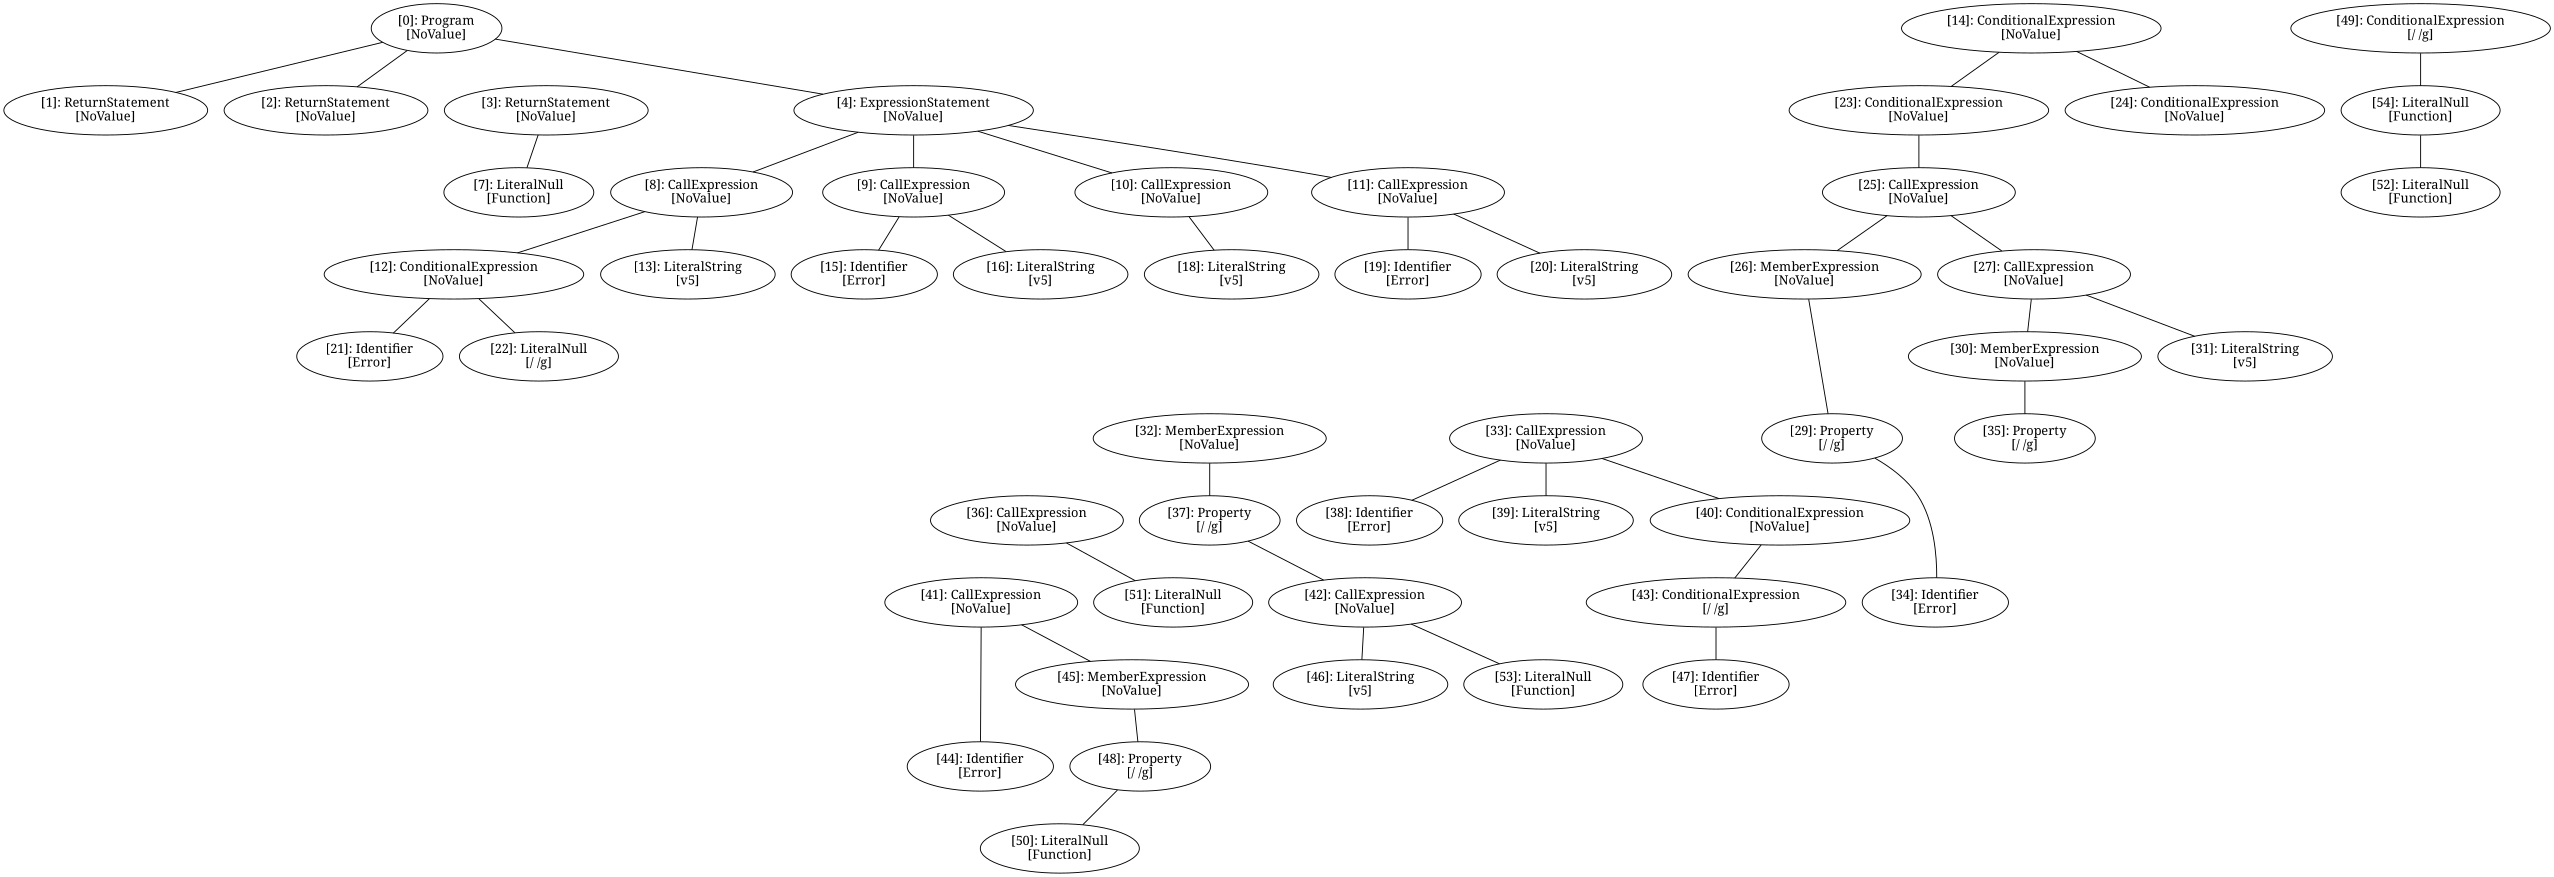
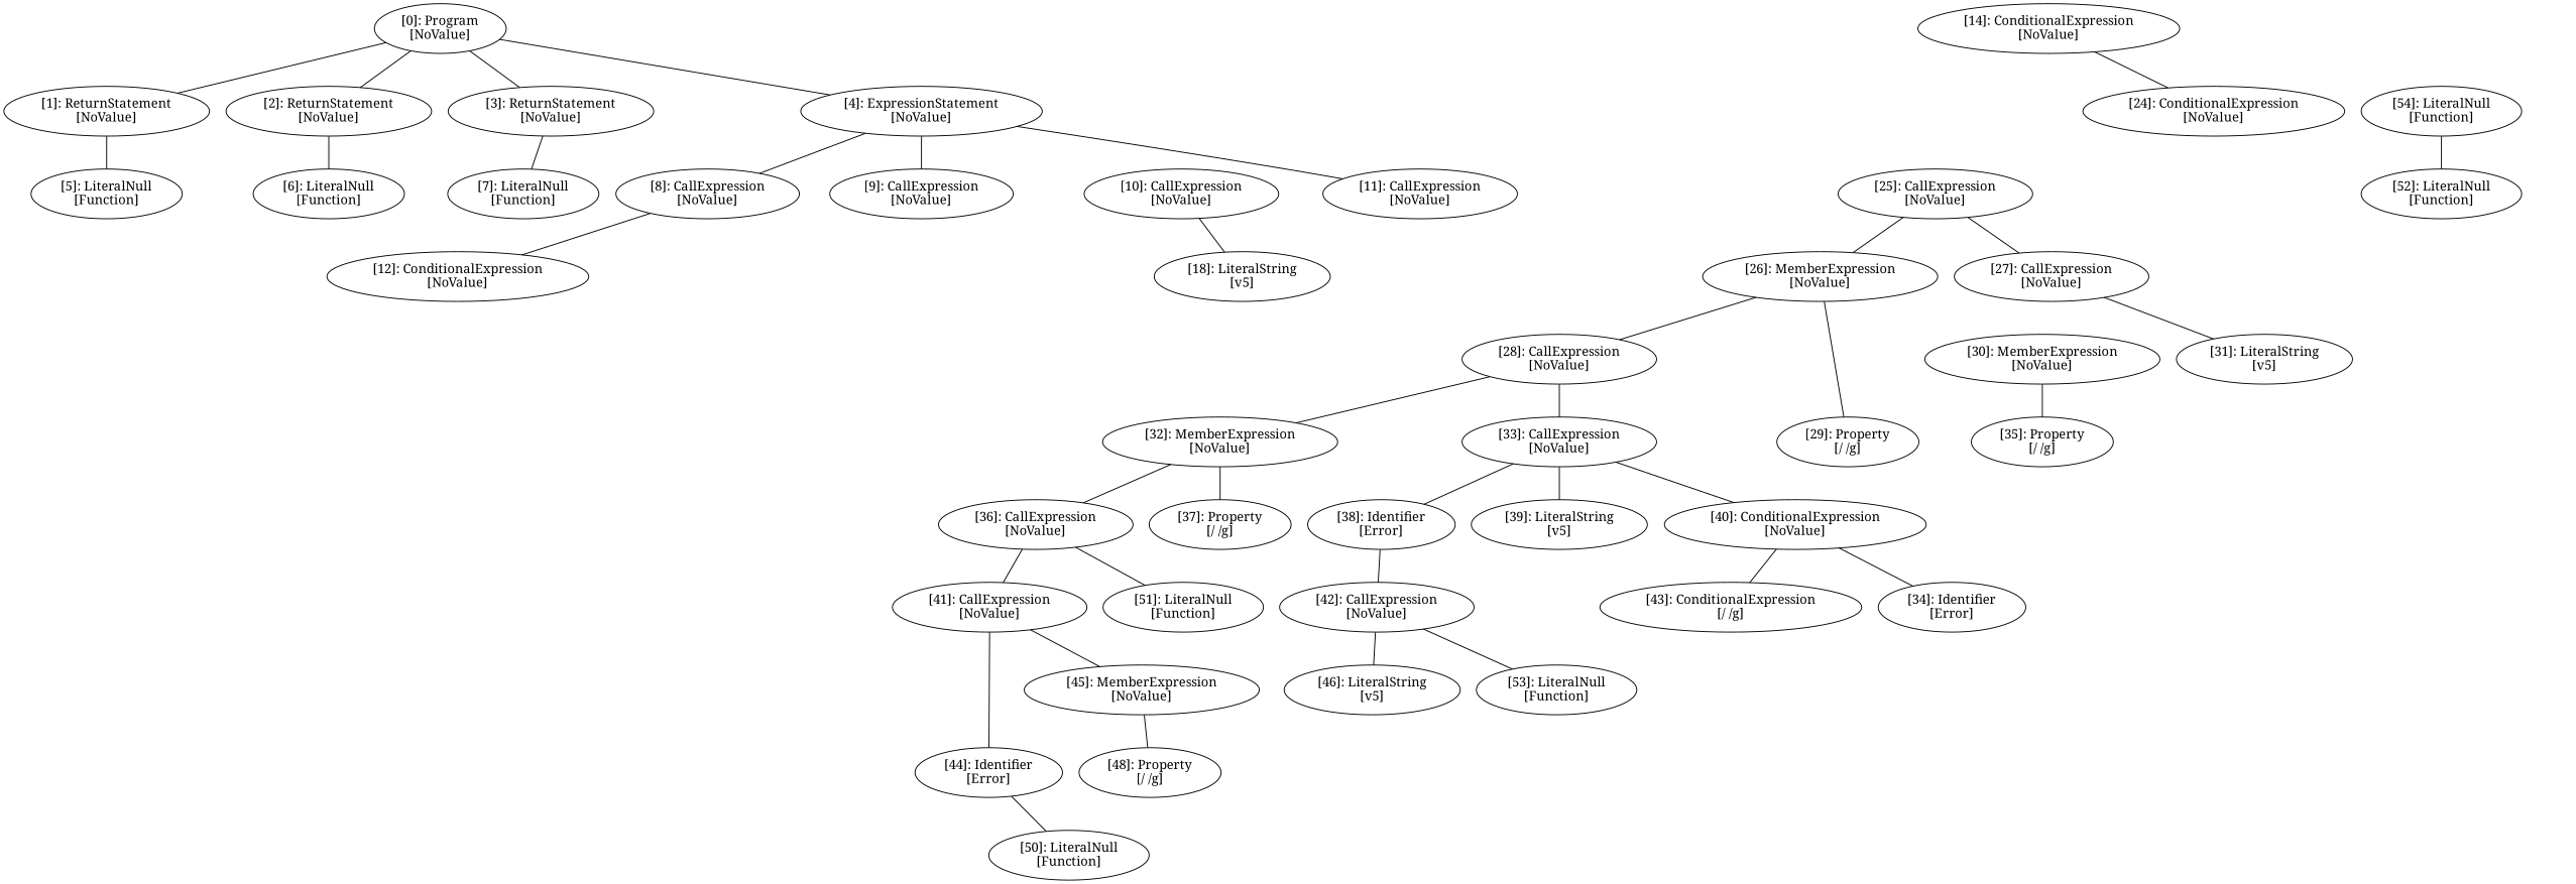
  graph {
    fontname="Noto Serif"
    node [fontname="Noto Serif"]
    edge [fontname="Noto Serif"]
    n1 [label="[0]: Program\n[NoValue]"]
    n2 [label="[1]: ReturnStatement\n[NoValue]"]
    n3 [label="[2]: ReturnStatement\n[NoValue]"]
    n4 [label="[3]: ReturnStatement\n[NoValue]"]
    n5 [label="[4]: ExpressionStatement\n[NoValue]"]
+   n6 [label="[5]: LiteralNull\n[Function]"]
+   n7 [label="[6]: LiteralNull\n[Function]"]
    n8 [label="[7]: LiteralNull\n[Function]"]
    n9 [label="[8]: CallExpression\n[NoValue]"]
    n10 [label="[9]: CallExpression\n[NoValue]"]
    n11 [label="[10]: CallExpression\n[NoValue]"]
    n12 [label="[11]: CallExpression\n[NoValue]"]
    n13 [label="[12]: ConditionalExpression\n[NoValue]"]
-   n14 [label="[13]: LiteralString\n[v5]"]
-   n15 [label="[15]: Identifier\n[Error]"]
-   n16 [label="[16]: LiteralString\n[v5]"]
    n17 [label="[18]: LiteralString\n[v5]"]
-   n18 [label="[19]: Identifier\n[Error]"]
-   n19 [label="[20]: LiteralString\n[v5]"]
-   n20 [label="[21]: Identifier\n[Error]"]
-   n21 [label="[22]: LiteralNull\n[/ /g]"]
    n22 [label="[14]: ConditionalExpression\n[NoValue]"]
-   n23 [label="[23]: ConditionalExpression\n[NoValue]"]
    n24 [label="[24]: ConditionalExpression\n[NoValue]"]
    n25 [label="[25]: CallExpression\n[NoValue]"]
    n26 [label="[26]: MemberExpression\n[NoValue]"]
    n27 [label="[27]: CallExpression\n[NoValue]"]
+   n28 [label="[28]: CallExpression\n[NoValue]"]
    n29 [label="[29]: Property\n[/ /g]"]
    n30 [label="[30]: MemberExpression\n[NoValue]"]
    n31 [label="[31]: LiteralString\n[v5]"]
    n32 [label="[32]: MemberExpression\n[NoValue]"]
    n33 [label="[33]: CallExpression\n[NoValue]"]
    n34 [label="[34]: Identifier\n[Error]"]
    n35 [label="[35]: Property\n[/ /g]"]
    n36 [label="[36]: CallExpression\n[NoValue]"]
    n37 [label="[37]: Property\n[/ /g]"]
    n38 [label="[38]: Identifier\n[Error]"]
    n39 [label="[39]: LiteralString\n[v5]"]
    n40 [label="[40]: ConditionalExpression\n[NoValue]"]
    n41 [label="[41]: CallExpression\n[NoValue]"]
    n42 [label="[51]: LiteralNull\n[Function]"]
    n43 [label="[42]: CallExpression\n[NoValue]"]
    n44 [label="[43]: ConditionalExpression\n[/ /g]"]
    n45 [label="[44]: Identifier\n[Error]"]
    n46 [label="[45]: MemberExpression\n[NoValue]"]
    n47 [label="[46]: LiteralString\n[v5]"]
    n48 [label="[53]: LiteralNull\n[Function]"]
-   n49 [label="[47]: Identifier\n[Error]"]
    n50 [label="[48]: Property\n[/ /g]"]
    n51 [label="[50]: LiteralNull\n[Function]"]
-   n52 [label="[49]: ConditionalExpression\n[/ /g]"]
    n53 [label="[54]: LiteralNull\n[Function]"]
    n54 [label="[52]: LiteralNull\n[Function]"]
    n1 -- n2
    n1 -- n3
+   n1 -- n4
    n1 -- n5
+   n2 -- n6
+   n3 -- n7
    n4 -- n8
    n5 -- n9
    n5 -- n10
-   n5 -- n11
    n5 -- n12
    n9 -- n13
-   n9 -- n14
-   n10 -- n15
-   n10 -- n16
    n11 -- n17
-   n12 -- n18
-   n12 -- n19
-   n13 -- n20
-   n13 -- n21
-   n22 -- n23
    n22 -- n24
-   n23 -- n25
    n25 -- n26
    n25 -- n27
+   n26 -- n28
    n26 -- n29
-   n27 -- n30
    n27 -- n31
-   n29 -- n34
+   n28 -- n32
+   n28 -- n33
+   n40 -- n34
    n30 -- n35
+   n32 -- n36
    n32 -- n37
    n33 -- n38
    n33 -- n39
    n33 -- n40
+   n36 -- n41
    n36 -- n42
-   n37 -- n43
+   n38 -- n43
    n40 -- n44
    n41 -- n45
    n41 -- n46
    n43 -- n47
    n43 -- n48
-   n44 -- n49
    n46 -- n50
-   n50 -- n51
-   n52 -- n53
+   n45 -- n51
    n53 -- n54
  }
